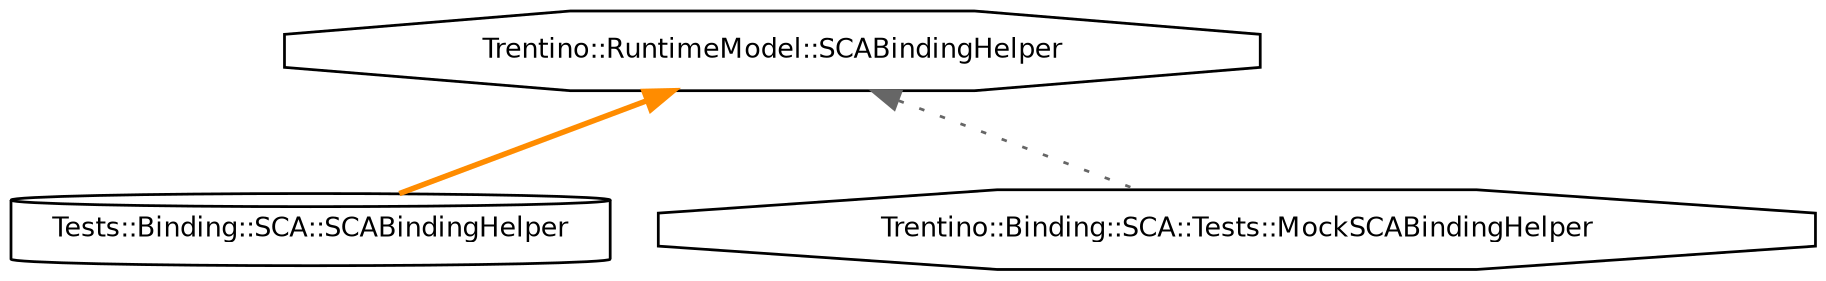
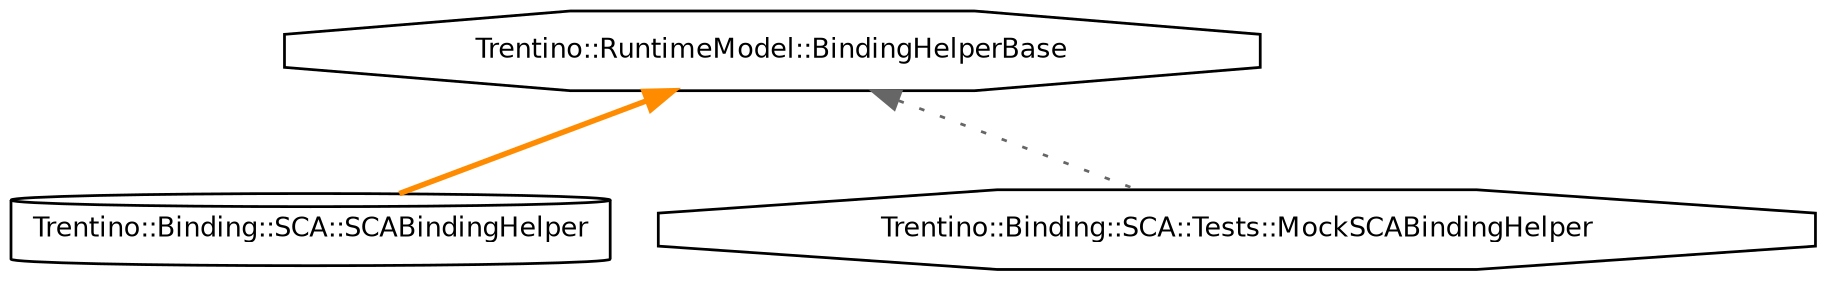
  digraph {
    rankdir=TB
    node [color=black fillcolor=white fontname=Helvetica fontsize=10 shape=octagon style=filled]
    edge [dir=back fontname=Helvetica fontsize=10 labelfontname=Helvetica labelfontsize=10]
-   n1 [height=0.2 label="Trentino::RuntimeModel::SCABindingHelper" width=0.4]
-   n2 [height=0.2 label="Tests::Binding::SCA::SCABindingHelper" shape=cylinder width=0.4]
+   n1 [height=0.2 label="Trentino::RuntimeModel::BindingHelperBase" width=0.4]
+   n2 [height=0.2 label="Trentino::Binding::SCA::SCABindingHelper" shape=cylinder width=0.4]
    n3 [height=0.2 label="Trentino::Binding::SCA::Tests::MockSCABindingHelper" width=0.4]
    n1 -> n2 [color=darkorange style=bold]
    n1 -> n3 [color=gray40 style=dotted]
  }
